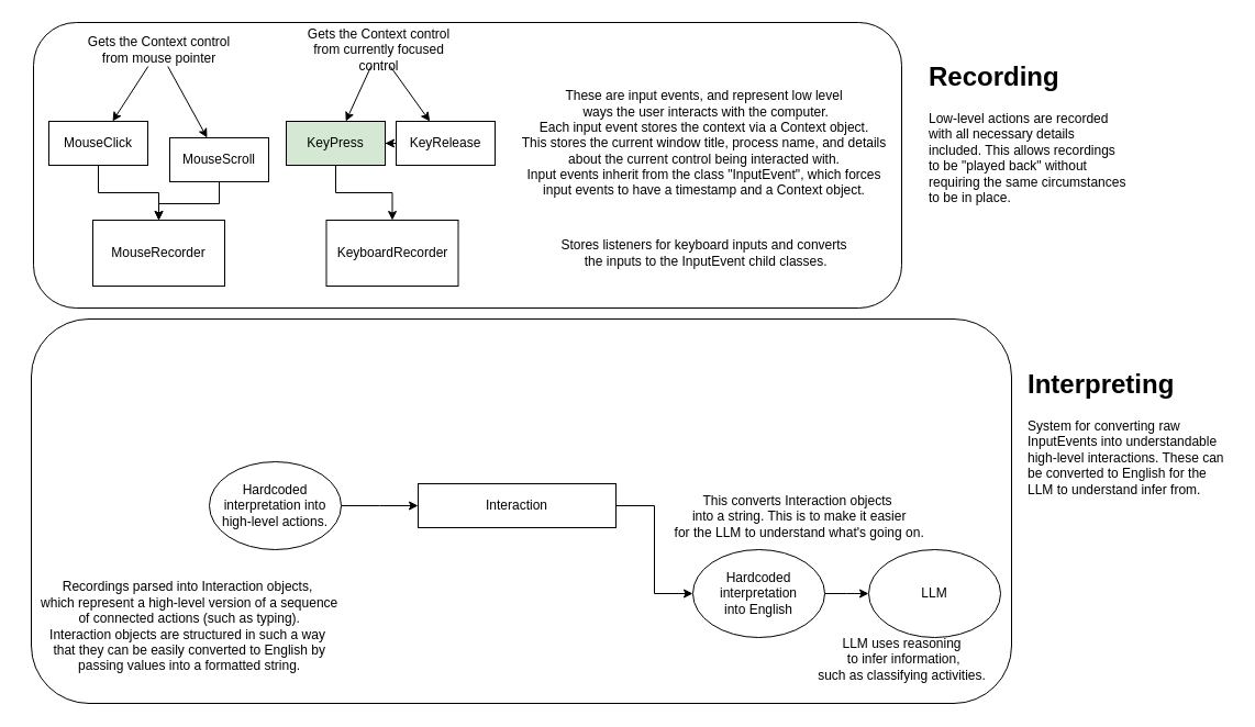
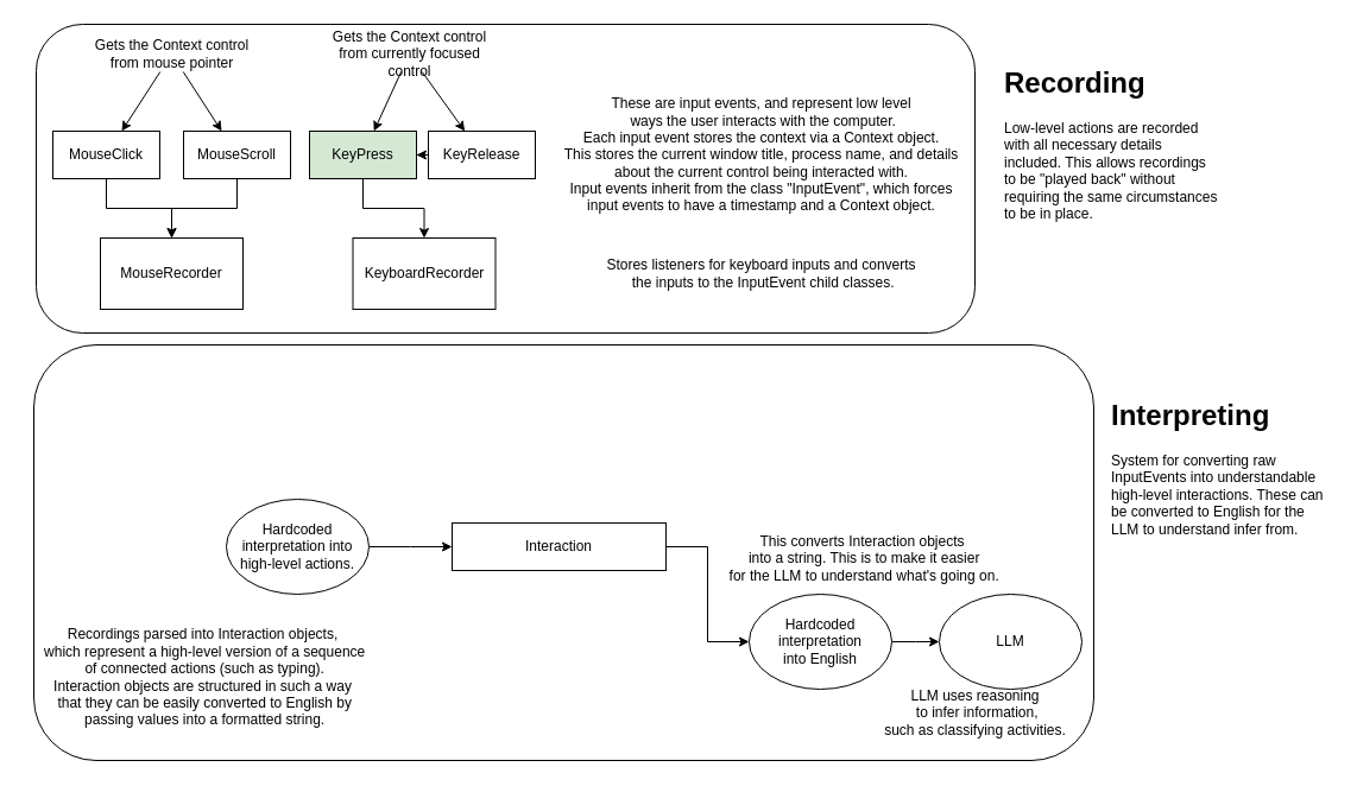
  <mxCell id="0" />
  <mxCell id="1" parent="0" />
  <mxCell id="2" value="" style="rounded=1;whiteSpace=wrap;html=1;fillColor=none;movable=1;resizable=1;rotatable=1;deletable=1;editable=1;locked=0;connectable=1;" parent="1" vertex="1"><mxGeometry x="28" y="290" width="892" height="350" as="geometry" /></mxCell>
  <mxCell id="3" value="MouseRecorder" style="rounded=0;whiteSpace=wrap;html=1;" parent="1" vertex="1"><mxGeometry x="84" y="200" width="120" height="60" as="geometry" /></mxCell>
  <mxCell id="4" value="KeyboardRecorder" style="rounded=0;whiteSpace=wrap;html=1;" parent="1" vertex="1"><mxGeometry x="296.5" y="200" width="120" height="60" as="geometry" /></mxCell>
  <mxCell id="5" style="edgeStyle=orthogonalEdgeStyle;rounded=0;orthogonalLoop=1;jettySize=auto;html=1;exitX=0.5;exitY=1;exitDx=0;exitDy=0;" parent="1" source="6" target="3" edge="1"><mxGeometry relative="1" as="geometry" /></mxCell>
  <mxCell id="6" value="MouseClick" style="rounded=0;whiteSpace=wrap;html=1;" parent="1" vertex="1"><mxGeometry x="44" y="110" width="90" height="40" as="geometry" /></mxCell>
  <mxCell id="7" style="edgeStyle=orthogonalEdgeStyle;rounded=0;orthogonalLoop=1;jettySize=auto;html=1;" parent="1" source="8" target="3" edge="1"><mxGeometry relative="1" as="geometry" /></mxCell>
- <mxCell id="8" value="MouseScroll" style="rounded=0;whiteSpace=wrap;html=1;" parent="1" vertex="1"><mxGeometry x="154" y="125" width="90" height="40" as="geometry" /></mxCell>
+ <mxCell id="8" value="MouseScroll" style="rounded=0;whiteSpace=wrap;html=1;" parent="1" vertex="1"><mxGeometry x="154" y="110" width="90" height="40" as="geometry" /></mxCell>
  <mxCell id="9" style="edgeStyle=orthogonalEdgeStyle;rounded=0;orthogonalLoop=1;jettySize=auto;html=1;" parent="1" source="10" target="26" edge="1"><mxGeometry relative="1" as="geometry" /></mxCell>
  <mxCell id="10" value="KeyRelease" style="rounded=0;whiteSpace=wrap;html=1;" parent="1" vertex="1"><mxGeometry x="360" y="110" width="90" height="40" as="geometry" /></mxCell>
  <mxCell id="11" value="Stores listeners for keyboard inputs and converts&lt;br&gt;&amp;nbsp;the inputs to the InputEvent child classes." style="text;html=1;align=center;verticalAlign=middle;resizable=0;points=[];autosize=1;strokeColor=none;fillColor=none;" parent="1" vertex="1"><mxGeometry x="500" y="210" width="280" height="40" as="geometry" /></mxCell>
  <mxCell id="12" value="These are input events, and represent low level&lt;br&gt;&amp;nbsp;ways the user interacts with the computer.&lt;br&gt;Each input event stores the context via a Context object.&lt;br&gt;This stores the current window title, process name, and details&lt;br&gt;about the current control being interacted with.&lt;br&gt;Input events inherit from the class &quot;InputEvent&quot;, which forces&lt;br&gt;input events to have a timestamp and a Context object." style="text;html=1;align=center;verticalAlign=middle;resizable=0;points=[];autosize=1;strokeColor=none;fillColor=none;" parent="1" vertex="1"><mxGeometry x="460" y="75" width="360" height="110" as="geometry" /></mxCell>
  <mxCell id="13" value="Recordings parsed into Interaction objects,&lt;br&gt;&amp;nbsp;which represent a high-level version of a sequence&lt;br&gt;&amp;nbsp;of connected actions (such as typing).&lt;br&gt;Interaction objects are structured in such a way&lt;br&gt;&amp;nbsp;that they can be easily converted to English by&lt;br&gt;&amp;nbsp;passing values into a formatted string." style="text;html=1;align=center;verticalAlign=middle;resizable=0;points=[];autosize=1;strokeColor=none;fillColor=none;" parent="1" vertex="1"><mxGeometry x="20" y="520" width="300" height="100" as="geometry" /></mxCell>
  <mxCell id="14" value="LLM" style="ellipse;whiteSpace=wrap;html=1;" parent="1" vertex="1"><mxGeometry x="790" y="500" width="120" height="80" as="geometry" /></mxCell>
  <mxCell id="15" style="rounded=0;orthogonalLoop=1;jettySize=auto;html=1;" parent="1" source="17" target="6" edge="1"><mxGeometry relative="1" as="geometry" /></mxCell>
  <mxCell id="16" style="rounded=0;orthogonalLoop=1;jettySize=auto;html=1;" parent="1" source="17" target="8" edge="1"><mxGeometry relative="1" as="geometry" /></mxCell>
  <mxCell id="17" value="Gets the Context control from mouse pointer" style="text;html=1;strokeColor=none;fillColor=none;align=center;verticalAlign=middle;whiteSpace=wrap;rounded=0;" parent="1" vertex="1"><mxGeometry x="71.5" y="30" width="145" height="30" as="geometry" /></mxCell>
  <mxCell id="18" style="rounded=0;orthogonalLoop=1;jettySize=auto;html=1;" parent="1" source="20" target="10" edge="1"><mxGeometry relative="1" as="geometry" /></mxCell>
  <mxCell id="19" style="rounded=0;orthogonalLoop=1;jettySize=auto;html=1;" parent="1" source="20" target="26" edge="1"><mxGeometry relative="1" as="geometry" /></mxCell>
  <mxCell id="20" value="Gets the Context control from currently focused control" style="text;html=1;strokeColor=none;fillColor=none;align=center;verticalAlign=middle;whiteSpace=wrap;rounded=0;" parent="1" vertex="1"><mxGeometry x="271.5" y="30" width="145" height="30" as="geometry" /></mxCell>
  <mxCell id="21" style="edgeStyle=elbowEdgeStyle;rounded=0;orthogonalLoop=1;jettySize=auto;html=1;" parent="1" source="22" target="28" edge="1"><mxGeometry relative="1" as="geometry" /></mxCell>
  <mxCell id="22" value="Hardcoded interpretation into&lt;br&gt;high-level actions." style="ellipse;whiteSpace=wrap;html=1;" parent="1" vertex="1"><mxGeometry x="190" y="420" width="120" height="80" as="geometry" /></mxCell>
  <mxCell id="23" value="This converts Interaction objects&lt;br&gt;&amp;nbsp;into a string. This is to make it easier&lt;br&gt;&amp;nbsp;for the LLM&amp;nbsp;to understand what's going on." style="text;html=1;align=center;verticalAlign=middle;resizable=0;points=[];autosize=1;strokeColor=none;fillColor=none;" parent="1" vertex="1"><mxGeometry x="600" y="440" width="250" height="60" as="geometry" /></mxCell>
  <mxCell id="24" value="LLM uses reasoning&lt;br&gt;&amp;nbsp;to infer information,&lt;br&gt;such as classifying activities." style="text;html=1;align=center;verticalAlign=middle;resizable=0;points=[];autosize=1;strokeColor=none;fillColor=none;" parent="1" vertex="1"><mxGeometry x="730" y="570" width="180" height="60" as="geometry" /></mxCell>
  <mxCell id="25" style="edgeStyle=orthogonalEdgeStyle;rounded=0;orthogonalLoop=1;jettySize=auto;html=1;" parent="1" source="26" target="4" edge="1"><mxGeometry relative="1" as="geometry" /></mxCell>
  <mxCell id="26" value="KeyPress" style="rounded=0;whiteSpace=wrap;html=1;fillColor=#d5e8d4;" parent="1" vertex="1"><mxGeometry x="260" y="110" width="90" height="40" as="geometry" /></mxCell>
  <mxCell id="27" style="edgeStyle=elbowEdgeStyle;rounded=0;orthogonalLoop=1;jettySize=auto;html=1;" parent="1" source="28" target="30" edge="1"><mxGeometry relative="1" as="geometry" /></mxCell>
  <mxCell id="28" value="Interaction" style="rounded=0;whiteSpace=wrap;html=1;" parent="1" vertex="1"><mxGeometry x="380" y="440" width="180" height="40" as="geometry" /></mxCell>
  <mxCell id="29" style="edgeStyle=elbowEdgeStyle;rounded=0;orthogonalLoop=1;jettySize=auto;html=1;" parent="1" source="30" target="14" edge="1"><mxGeometry relative="1" as="geometry" /></mxCell>
  <mxCell id="30" value="Hardcoded interpretation&lt;br&gt;into English" style="ellipse;whiteSpace=wrap;html=1;" parent="1" vertex="1"><mxGeometry x="630" y="500" width="120" height="80" as="geometry" /></mxCell>
  <mxCell id="31" value="" style="rounded=1;whiteSpace=wrap;html=1;fillColor=none;" parent="1" vertex="1"><mxGeometry x="30" y="20" width="790" height="260" as="geometry" /></mxCell>
  <mxCell id="32" value="&lt;h1&gt;Recording&lt;/h1&gt;&lt;p&gt;Low-level actions are recorded with all necessary details included. This allows recordings to be &quot;played back&quot; without requiring the same circumstances to be in place.&lt;/p&gt;" style="text;html=1;strokeColor=none;fillColor=none;spacing=5;spacingTop=-20;whiteSpace=wrap;overflow=hidden;rounded=0;" parent="1" vertex="1"><mxGeometry x="840" y="50" width="190" height="140" as="geometry" /></mxCell>
  <mxCell id="33" value="&lt;h1&gt;Interpreting&lt;/h1&gt;&lt;p&gt;System for converting raw InputEvents into understandable high-level interactions. These can be converted to English for the LLM to understand infer from.&lt;/p&gt;" style="text;html=1;strokeColor=none;fillColor=none;spacing=5;spacingTop=-20;whiteSpace=wrap;overflow=hidden;rounded=0;" parent="1" vertex="1"><mxGeometry x="930" y="330" width="190" height="140" as="geometry" /></mxCell>
